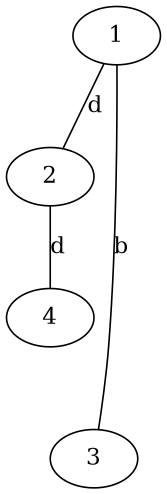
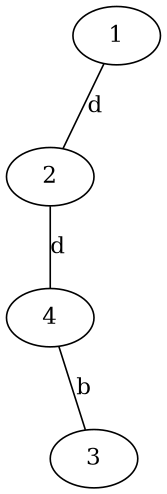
  graph {
    1
    2
    3
    4
    1 -- 2 [label=d]
-   1 -- 3 [label=b]
+   4 -- 3 [label=b]
    2 -- 4 [label=d]
  }
